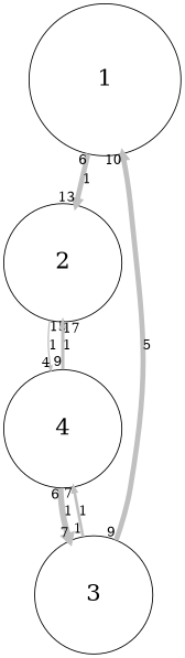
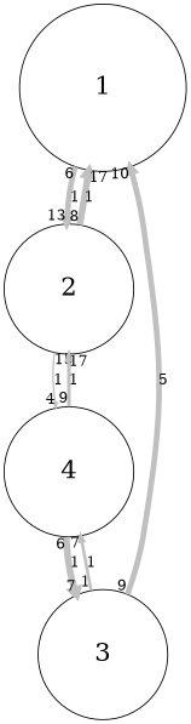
  digraph {
    rankdir=TB
    scale=1
    splines=spline
    node [fontsize=25 shape=circle]
    edge [arrowsize=0.5 capacity=1 color=grey from_pd=5 headlabel=17 penwidth=5.5 pt=10 splines=true taillabel=6 to_pd=16]
    n1 [height=2.25 label=1 width=2.25]
    n2 [height=1.75 label=2 width=1.75]
    n3 [height=1.75 label=4 width=1.75]
    n4 [height=1.75 label=3 width=1.75]
    n1 -> n2 [headlabel=13 label=1 to_pd=12]
+   n2 -> n1 [from_pd=7 label=1 penwidth=6.5 pt=8 taillabel=8]
    n2 -> n3 [from_pd=14 headlabel=4 label=1 penwidth=1.5 pt=18 taillabel=15 to_pd=3]
    n3 -> n2 [from_pd=8 label=1 penwidth=3.5 pt=14 taillabel=9]
    n3 -> n4 [headlabel=7 label=1 penwidth=6.5 pt=8 to_pd=6]
    n4 -> n1 [from_pd=8 headlabel=10 label=5 taillabel=9 to_pd=9]
    n4 -> n3 [from_pd=0 headlabel=7 label=1 penwidth=3.0 pt=15 taillabel=1 to_pd=6]
  }
